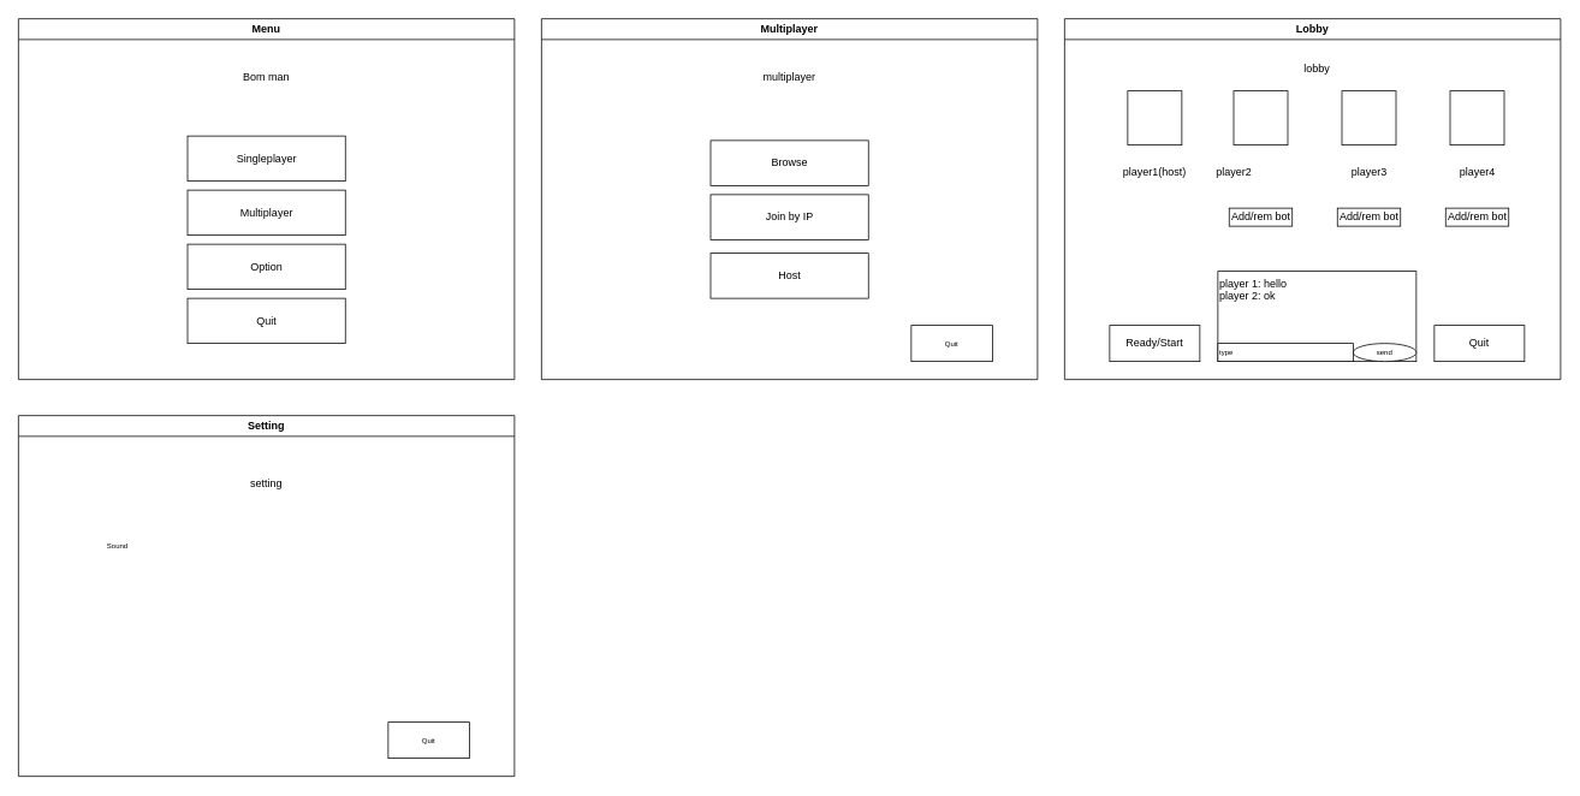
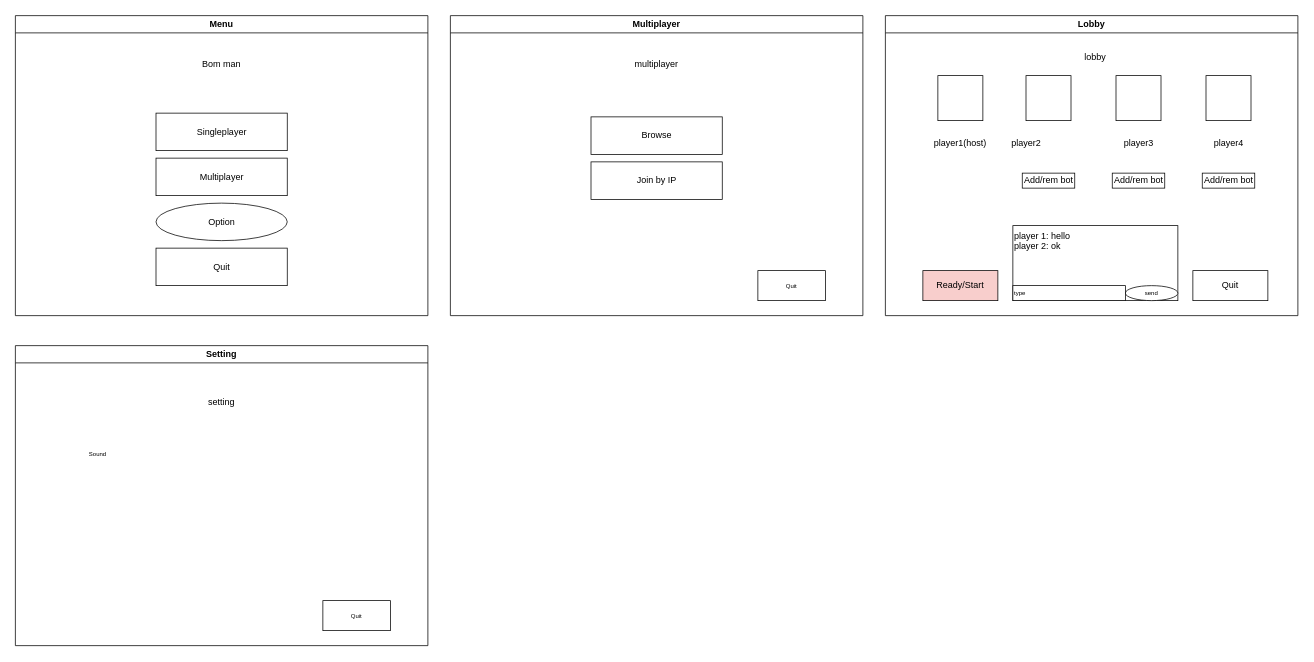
  <mxCell id="0" />
  <mxCell id="1" parent="0" />
  <mxCell id="2" value="Menu" style="swimlane;whiteSpace=wrap;html=1;" vertex="1" parent="1"><mxGeometry x="20" y="20" width="550" height="400" as="geometry" /></mxCell>
  <mxCell id="3" value="Singleplayer" style="rounded=0;whiteSpace=wrap;html=1;" vertex="1" parent="2"><mxGeometry x="187.5" y="130" width="175" height="50" as="geometry" /></mxCell>
  <mxCell id="4" value="Multiplayer" style="rounded=0;whiteSpace=wrap;html=1;" vertex="1" parent="2"><mxGeometry x="187.5" y="190" width="175" height="50" as="geometry" /></mxCell>
- <mxCell id="5" value="Option" style="rounded=0;whiteSpace=wrap;html=1;" vertex="1" parent="2"><mxGeometry x="187.5" y="250" width="175" height="50" as="geometry" /></mxCell>
+ <mxCell id="5" value="Option" style="ellipse;whiteSpace=wrap;html=1;" vertex="1" parent="2"><mxGeometry x="187.5" y="250" width="175" height="50" as="geometry" /></mxCell>
  <mxCell id="6" value="Quit" style="rounded=0;whiteSpace=wrap;html=1;" vertex="1" parent="2"><mxGeometry x="187.5" y="310" width="175" height="50" as="geometry" /></mxCell>
  <mxCell id="7" value="Bom man" style="text;html=1;strokeColor=none;fillColor=none;align=center;verticalAlign=middle;whiteSpace=wrap;rounded=0;" vertex="1" parent="2"><mxGeometry x="245" y="50" width="60" height="30" as="geometry" /></mxCell>
  <mxCell id="8" value="Multiplayer" style="swimlane;whiteSpace=wrap;html=1;" vertex="1" parent="1"><mxGeometry x="600" y="20" width="550" height="400" as="geometry" /></mxCell>
  <mxCell id="9" value="Browse" style="rounded=0;whiteSpace=wrap;html=1;" vertex="1" parent="8"><mxGeometry x="187.5" y="135" width="175" height="50" as="geometry" /></mxCell>
  <mxCell id="10" value="Join by IP" style="rounded=0;whiteSpace=wrap;html=1;" vertex="1" parent="8"><mxGeometry x="187.5" y="195" width="175" height="50" as="geometry" /></mxCell>
- <mxCell id="11" value="Host" style="rounded=0;whiteSpace=wrap;html=1;" vertex="1" parent="8"><mxGeometry x="187.5" y="260" width="175" height="50" as="geometry" /></mxCell>
  <mxCell id="12" value="multiplayer" style="text;html=1;strokeColor=none;fillColor=none;align=center;verticalAlign=middle;whiteSpace=wrap;rounded=0;" vertex="1" parent="8"><mxGeometry x="245" y="50" width="60" height="30" as="geometry" /></mxCell>
  <mxCell id="13" value="Quit" style="rounded=0;whiteSpace=wrap;html=1;fontSize=8;" vertex="1" parent="8"><mxGeometry x="410" y="340" width="90" height="40" as="geometry" /></mxCell>
  <mxCell id="14" value="Lobby" style="swimlane;whiteSpace=wrap;html=1;" vertex="1" parent="1"><mxGeometry x="1180" y="20" width="550" height="400" as="geometry" /></mxCell>
  <mxCell id="15" value="Quit" style="rounded=0;whiteSpace=wrap;html=1;" vertex="1" parent="14"><mxGeometry x="410" y="340" width="100" height="40" as="geometry" /></mxCell>
- <mxCell id="16" value="Ready/Start" style="rounded=0;whiteSpace=wrap;html=1;" vertex="1" parent="14"><mxGeometry x="50" y="340" width="100" height="40" as="geometry" /></mxCell>
+ <mxCell id="16" value="Ready/Start" style="rounded=0;whiteSpace=wrap;html=1;fillColor=#f8cecc;" vertex="1" parent="14"><mxGeometry x="50" y="340" width="100" height="40" as="geometry" /></mxCell>
  <mxCell id="17" value="" style="whiteSpace=wrap;html=1;aspect=fixed;" vertex="1" parent="14"><mxGeometry x="70" y="80" width="60" height="60" as="geometry" /></mxCell>
  <mxCell id="18" value="" style="whiteSpace=wrap;html=1;aspect=fixed;" vertex="1" parent="14"><mxGeometry x="187.5" y="80" width="60" height="60" as="geometry" /></mxCell>
  <mxCell id="19" value="" style="whiteSpace=wrap;html=1;aspect=fixed;" vertex="1" parent="14"><mxGeometry x="307.5" y="80" width="60" height="60" as="geometry" /></mxCell>
  <mxCell id="20" value="" style="whiteSpace=wrap;html=1;aspect=fixed;" vertex="1" parent="14"><mxGeometry x="427.5" y="80" width="60" height="60" as="geometry" /></mxCell>
  <mxCell id="21" value="player1(host)" style="text;html=1;strokeColor=none;fillColor=none;align=center;verticalAlign=middle;whiteSpace=wrap;rounded=0;" vertex="1" parent="14"><mxGeometry x="70" y="155" width="60" height="30" as="geometry" /></mxCell>
  <mxCell id="22" value="player2" style="text;html=1;strokeColor=none;fillColor=none;align=center;verticalAlign=middle;whiteSpace=wrap;rounded=0;" vertex="1" parent="14"><mxGeometry x="157.5" y="155" width="60" height="30" as="geometry" /></mxCell>
  <mxCell id="23" value="player3" style="text;html=1;strokeColor=none;fillColor=none;align=center;verticalAlign=middle;whiteSpace=wrap;rounded=0;" vertex="1" parent="14"><mxGeometry x="307.5" y="155" width="60" height="30" as="geometry" /></mxCell>
  <mxCell id="24" value="player4" style="text;html=1;strokeColor=none;fillColor=none;align=center;verticalAlign=middle;whiteSpace=wrap;rounded=0;" vertex="1" parent="14"><mxGeometry x="427.5" y="155" width="60" height="30" as="geometry" /></mxCell>
  <mxCell id="25" value="Add/rem bot" style="rounded=0;whiteSpace=wrap;html=1;" vertex="1" parent="14"><mxGeometry x="302.5" y="210" width="70" height="20" as="geometry" /></mxCell>
  <mxCell id="26" value="Add/rem bot" style="rounded=0;whiteSpace=wrap;html=1;" vertex="1" parent="14"><mxGeometry x="422.5" y="210" width="70" height="20" as="geometry" /></mxCell>
  <mxCell id="27" value="Add/rem bot" style="rounded=0;whiteSpace=wrap;html=1;" vertex="1" parent="14"><mxGeometry x="182.5" y="210" width="70" height="20" as="geometry" /></mxCell>
  <mxCell id="28" value="player 1: hello&lt;br&gt;player 2: ok" style="rounded=0;whiteSpace=wrap;html=1;align=left;verticalAlign=top;" vertex="1" parent="14"><mxGeometry x="170" y="280" width="220" height="100" as="geometry" /></mxCell>
  <mxCell id="29" value="send" style="ellipse;whiteSpace=wrap;html=1;fontSize=8;" vertex="1" parent="14"><mxGeometry x="320" y="360" width="70" height="20" as="geometry" /></mxCell>
  <mxCell id="30" value="type" style="rounded=0;whiteSpace=wrap;html=1;fontSize=8;align=left;" vertex="1" parent="14"><mxGeometry x="170" y="360" width="150" height="20" as="geometry" /></mxCell>
  <mxCell id="31" value="lobby" style="text;html=1;strokeColor=none;fillColor=none;align=center;verticalAlign=middle;whiteSpace=wrap;rounded=0;" vertex="1" parent="14"><mxGeometry x="250" y="40" width="60" height="30" as="geometry" /></mxCell>
  <mxCell id="32" value="Setting" style="swimlane;whiteSpace=wrap;html=1;" vertex="1" parent="1"><mxGeometry x="20" y="460" width="550" height="400" as="geometry" /></mxCell>
  <mxCell id="33" value="setting" style="text;html=1;strokeColor=none;fillColor=none;align=center;verticalAlign=middle;whiteSpace=wrap;rounded=0;" vertex="1" parent="32"><mxGeometry x="245" y="60" width="60" height="30" as="geometry" /></mxCell>
  <mxCell id="34" value="Quit" style="rounded=0;whiteSpace=wrap;html=1;fontSize=8;" vertex="1" parent="32"><mxGeometry x="410" y="340" width="90" height="40" as="geometry" /></mxCell>
  <mxCell id="35" value="Sound" style="text;html=1;strokeColor=none;fillColor=none;align=center;verticalAlign=middle;whiteSpace=wrap;rounded=0;fontSize=8;" vertex="1" parent="32"><mxGeometry x="80" y="130" width="60" height="30" as="geometry" /></mxCell>
